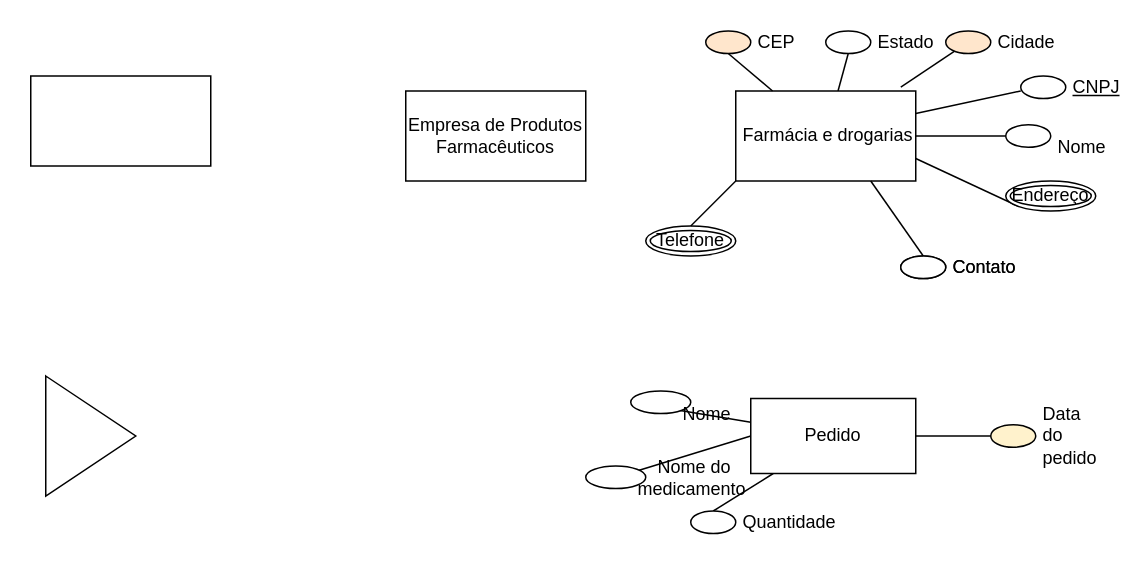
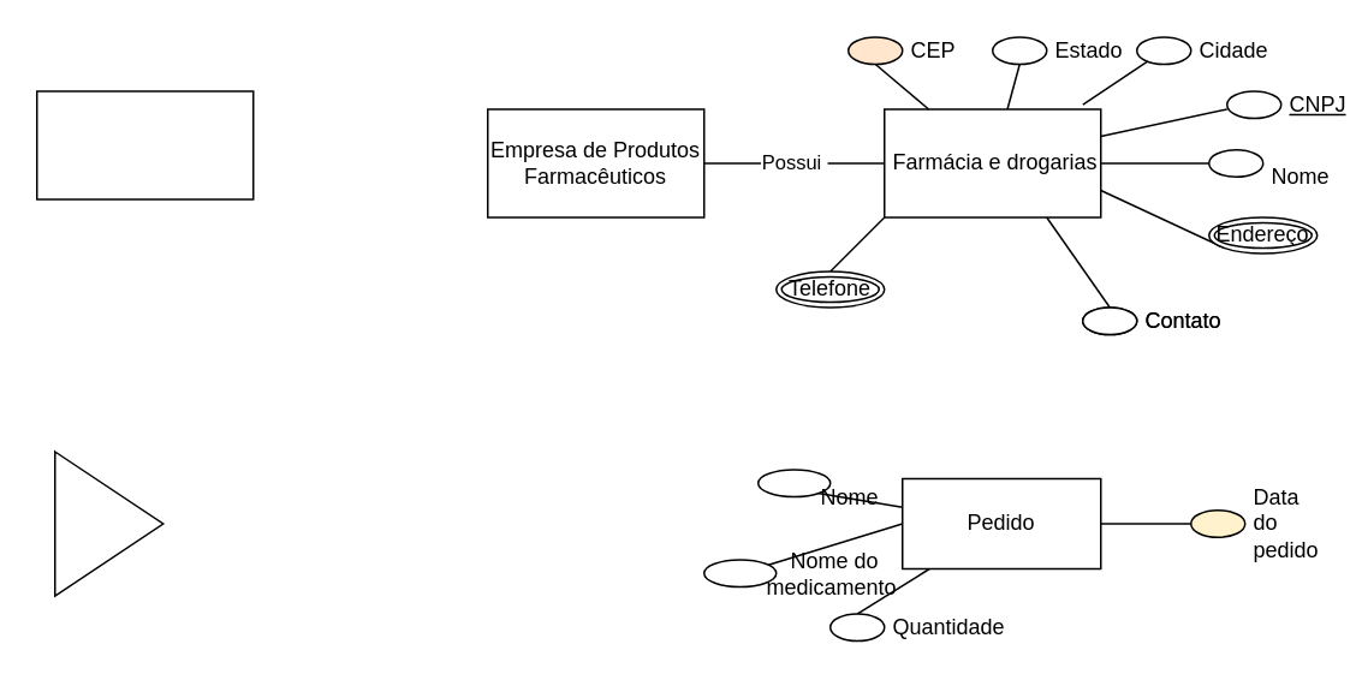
  <mxCell id="0" />
  <mxCell id="1" parent="0" />
  <mxCell id="2" value="" style="rounded=0;whiteSpace=wrap;html=1;" vertex="1" parent="1"><mxGeometry x="20" y="50" width="120" height="60" as="geometry" /></mxCell>
  <mxCell id="3" value="" style="triangle;whiteSpace=wrap;html=1;" vertex="1" parent="1"><mxGeometry x="30" y="250" width="60" height="80" as="geometry" /></mxCell>
  <mxCell id="4" value="" style="endArrow=none;html=1;entryX=0.5;entryY=1;entryDx=0;entryDy=0;" edge="1" parent="1" source="8" target="16"><mxGeometry width="50" height="50" relative="1" as="geometry"><mxPoint x="40" y="430" as="sourcePoint" /><mxPoint x="90" y="380" as="targetPoint" /></mxGeometry></mxCell>
+ <mxCell id="5" value="Possui&amp;nbsp;" style="edgeStyle=orthogonalEdgeStyle;rounded=0;orthogonalLoop=1;jettySize=auto;html=1;endArrow=none;endFill=0;" edge="1" parent="1" source="6" target="8"><mxGeometry relative="1" as="geometry" /></mxCell>
  <mxCell id="6" value="Empresa de Produtos Farmacêuticos" style="rounded=0;whiteSpace=wrap;html=1;" vertex="1" parent="1"><mxGeometry x="270" y="60" width="120" height="60" as="geometry" /></mxCell>
  <mxCell id="7" value="" style="edgeStyle=orthogonalEdgeStyle;rounded=0;orthogonalLoop=1;jettySize=auto;html=1;endArrow=none;endFill=0;" edge="1" parent="1" source="8" target="10"><mxGeometry relative="1" as="geometry" /></mxCell>
  <mxCell id="8" value="&amp;nbsp;Farmácia e drogarias" style="rounded=0;whiteSpace=wrap;html=1;" vertex="1" parent="1"><mxGeometry x="490" y="60" width="120" height="60" as="geometry" /></mxCell>
  <mxCell id="9" value="" style="endArrow=none;html=1;entryX=0;entryY=1;entryDx=0;entryDy=0;exitX=1;exitY=0.75;exitDx=0;exitDy=0;" edge="1" parent="1" source="8" target="13"><mxGeometry width="50" height="50" relative="1" as="geometry"><mxPoint x="330" y="370" as="sourcePoint" /><mxPoint x="380" y="320" as="targetPoint" /></mxGeometry></mxCell>
  <mxCell id="10" value="&amp;nbsp; &amp;nbsp; Nome" style="ellipse;whiteSpace=wrap;html=1;align=left;spacingLeft=33;" vertex="1" parent="1"><mxGeometry x="670" y="82.5" width="30" height="15" as="geometry" /></mxCell>
  <mxCell id="11" value="" style="rounded=0;orthogonalLoop=1;jettySize=auto;html=1;endArrow=none;endFill=0;exitX=1;exitY=0.25;exitDx=0;exitDy=0;" edge="1" parent="1" source="8"><mxGeometry relative="1" as="geometry"><mxPoint x="620" y="100" as="sourcePoint" /><mxPoint x="680" y="60" as="targetPoint" /></mxGeometry></mxCell>
  <mxCell id="12" value="&lt;u&gt;CNPJ&lt;/u&gt;" style="ellipse;whiteSpace=wrap;html=1;align=left;spacingLeft=33;" vertex="1" parent="1"><mxGeometry x="680" y="50" width="30" height="15" as="geometry" /></mxCell>
  <mxCell id="13" value="Endereço" style="ellipse;shape=doubleEllipse;margin=3;whiteSpace=wrap;html=1;align=center;" vertex="1" parent="1"><mxGeometry x="670" y="120" width="60" height="20" as="geometry" /></mxCell>
  <mxCell id="14" value="CEP" style="ellipse;whiteSpace=wrap;html=1;align=left;spacingLeft=33;fillColor=#ffe6cc;" vertex="1" parent="1"><mxGeometry x="470" y="20" width="30" height="15" as="geometry" /></mxCell>
  <mxCell id="15" value="" style="endArrow=none;html=1;entryX=0.5;entryY=1;entryDx=0;entryDy=0;" edge="1" parent="1" source="8" target="14"><mxGeometry width="50" height="50" relative="1" as="geometry"><mxPoint x="330" y="360" as="sourcePoint" /><mxPoint x="380" y="310" as="targetPoint" /></mxGeometry></mxCell>
  <mxCell id="16" value="Estado&lt;span style=&quot;color: rgba(0 , 0 , 0 , 0) ; font-family: monospace ; font-size: 0px&quot;&gt;%3CmxGraphModel%3E%3Croot%3E%3CmxCell%20id%3D%220%22%2F%3E%3CmxCell%20id%3D%221%22%20parent%3D%220%22%2F%3E%3CmxCell%20id%3D%222%22%20value%3D%22%26lt%3Bu%26gt%3BCEP%26lt%3B%2Fu%26gt%3B%22%20style%3D%22ellipse%3BwhiteSpace%3Dwrap%3Bhtml%3D1%3Balign%3Dleft%3BspacingLeft%3D33%3B%22%20vertex%3D%221%22%20parent%3D%221%22%3E%3CmxGeometry%20x%3D%22530%22%20y%3D%2230%22%20width%3D%2230%22%20height%3D%2215%22%20as%3D%22geometry%22%2F%3E%3C%2FmxCell%3E%3C%2Froot%3E%3C%2FmxGraphModel%3E&lt;/span&gt;" style="ellipse;whiteSpace=wrap;html=1;align=left;spacingLeft=33;" vertex="1" parent="1"><mxGeometry x="550" y="20" width="30" height="15" as="geometry" /></mxCell>
  <mxCell id="17" value="" style="edgeStyle=none;rounded=0;orthogonalLoop=1;jettySize=auto;html=1;endArrow=none;endFill=0;entryX=0.917;entryY=-0.042;entryDx=0;entryDy=0;entryPerimeter=0;" edge="1" parent="1" source="18" target="8"><mxGeometry relative="1" as="geometry" /></mxCell>
- <mxCell id="18" value="Cidade" style="ellipse;whiteSpace=wrap;html=1;align=left;spacingLeft=33;fillColor=#ffe6cc;" vertex="1" parent="1"><mxGeometry x="630" y="20" width="30" height="15" as="geometry" /></mxCell>
+ <mxCell id="18" value="Cidade" style="ellipse;whiteSpace=wrap;html=1;align=left;spacingLeft=33;" vertex="1" parent="1"><mxGeometry x="630" y="20" width="30" height="15" as="geometry" /></mxCell>
  <mxCell id="19" value="Telefone" style="ellipse;shape=doubleEllipse;margin=3;whiteSpace=wrap;html=1;align=center;" vertex="1" parent="1"><mxGeometry x="430" y="150" width="60" height="20" as="geometry" /></mxCell>
  <mxCell id="20" value="" style="endArrow=none;html=1;entryX=0;entryY=1;entryDx=0;entryDy=0;exitX=0.5;exitY=0;exitDx=0;exitDy=0;" edge="1" parent="1" source="19" target="8"><mxGeometry width="50" height="50" relative="1" as="geometry"><mxPoint x="470" y="140" as="sourcePoint" /><mxPoint x="380" y="310" as="targetPoint" /></mxGeometry></mxCell>
  <mxCell id="21" style="edgeStyle=none;rounded=0;orthogonalLoop=1;jettySize=auto;html=1;entryX=0.5;entryY=0;entryDx=0;entryDy=0;endArrow=none;endFill=0;" edge="1" parent="1" source="19" target="19"><mxGeometry relative="1" as="geometry" /></mxCell>
  <mxCell id="22" value="Contato" style="ellipse;whiteSpace=wrap;html=1;align=left;spacingLeft=33;" vertex="1" parent="1"><mxGeometry x="600" y="170" width="30" height="15" as="geometry" /></mxCell>
  <mxCell id="23" value="Contato" style="ellipse;whiteSpace=wrap;html=1;align=left;spacingLeft=33;" vertex="1" parent="1"><mxGeometry x="600" y="170" width="30" height="15" as="geometry" /></mxCell>
  <mxCell id="24" value="" style="endArrow=none;html=1;entryX=0.75;entryY=1;entryDx=0;entryDy=0;exitX=0.5;exitY=0;exitDx=0;exitDy=0;" edge="1" parent="1" source="23" target="8"><mxGeometry width="50" height="50" relative="1" as="geometry"><mxPoint x="330" y="360" as="sourcePoint" /><mxPoint x="380" y="310" as="targetPoint" /></mxGeometry></mxCell>
  <mxCell id="25" style="edgeStyle=none;rounded=0;orthogonalLoop=1;jettySize=auto;html=1;entryX=0;entryY=0.5;entryDx=0;entryDy=0;endArrow=none;endFill=0;" edge="1" parent="1" source="29" target="30"><mxGeometry relative="1" as="geometry" /></mxCell>
  <mxCell id="26" style="edgeStyle=none;rounded=0;orthogonalLoop=1;jettySize=auto;html=1;exitX=1;exitY=0.5;exitDx=0;exitDy=0;endArrow=none;endFill=0;" edge="1" parent="1" source="29" target="32"><mxGeometry relative="1" as="geometry" /></mxCell>
  <mxCell id="27" style="edgeStyle=none;rounded=0;orthogonalLoop=1;jettySize=auto;html=1;exitX=0;exitY=0.5;exitDx=0;exitDy=0;endArrow=none;endFill=0;" edge="1" parent="1" source="29" target="33"><mxGeometry relative="1" as="geometry" /></mxCell>
  <mxCell id="28" style="edgeStyle=none;rounded=0;orthogonalLoop=1;jettySize=auto;html=1;entryX=0.5;entryY=0;entryDx=0;entryDy=0;endArrow=none;endFill=0;" edge="1" parent="1" source="29" target="34"><mxGeometry relative="1" as="geometry" /></mxCell>
  <mxCell id="29" value="Pedido" style="rounded=0;whiteSpace=wrap;html=1;" vertex="1" parent="1"><mxGeometry x="500" y="265" width="110" height="50" as="geometry" /></mxCell>
  <mxCell id="30" value="&amp;nbsp; &amp;nbsp; Nome" style="ellipse;whiteSpace=wrap;html=1;align=left;spacingLeft=33;" vertex="1" parent="1"><mxGeometry x="420" y="260" width="40" height="15" as="geometry" /></mxCell>
  <mxCell id="31" style="edgeStyle=none;rounded=0;orthogonalLoop=1;jettySize=auto;html=1;entryX=0;entryY=0;entryDx=0;entryDy=0;endArrow=none;endFill=0;" edge="1" parent="1" source="30" target="30"><mxGeometry relative="1" as="geometry" /></mxCell>
  <mxCell id="32" value="Data do pedido" style="ellipse;whiteSpace=wrap;html=1;align=left;spacingLeft=33;fillColor=#fff2cc;" vertex="1" parent="1"><mxGeometry x="660" y="282.5" width="30" height="15" as="geometry" /></mxCell>
  <mxCell id="33" value="&amp;nbsp; &amp;nbsp; Nome do medicamento" style="ellipse;whiteSpace=wrap;html=1;align=left;spacingLeft=33;" vertex="1" parent="1"><mxGeometry x="390" y="310" width="40" height="15" as="geometry" /></mxCell>
  <mxCell id="34" value="Quantidade" style="ellipse;whiteSpace=wrap;html=1;align=left;spacingLeft=33;" vertex="1" parent="1"><mxGeometry x="460" y="340" width="30" height="15" as="geometry" /></mxCell>
